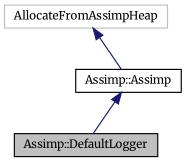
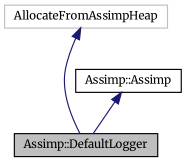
  digraph {
    fontname=Merriweather
    node [color=black fillcolor=white fontname=Merriweather fontsize=10 shape=record style=filled]
    edge [color=midnightblue dir=back fontname=Merriweather fontsize=10 labelfontname=Helvetica labelfontsize=10 style=solid]
    n1 [fillcolor=grey75 fontcolor=black height=0.2 label="Assimp::DefaultLogger" width=0.4]
    n2 [height=0.2 label="Assimp::Assimp" width=0.4]
    n3 [color=grey75 height=0.2 label=AllocateFromAssimpHeap width=0.4]
    n2 -> n1
-   n3 -> n2
+   n3 -> n1
  }
